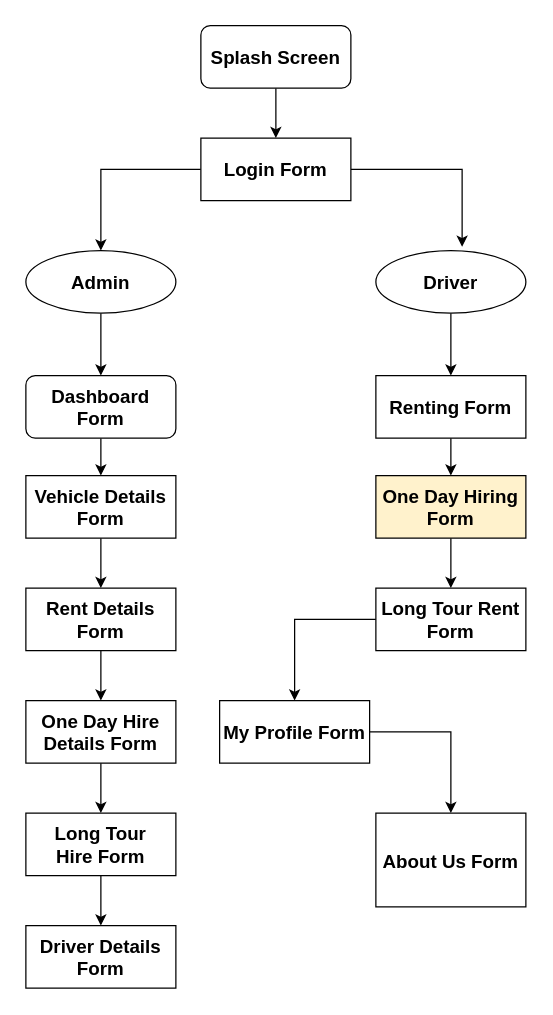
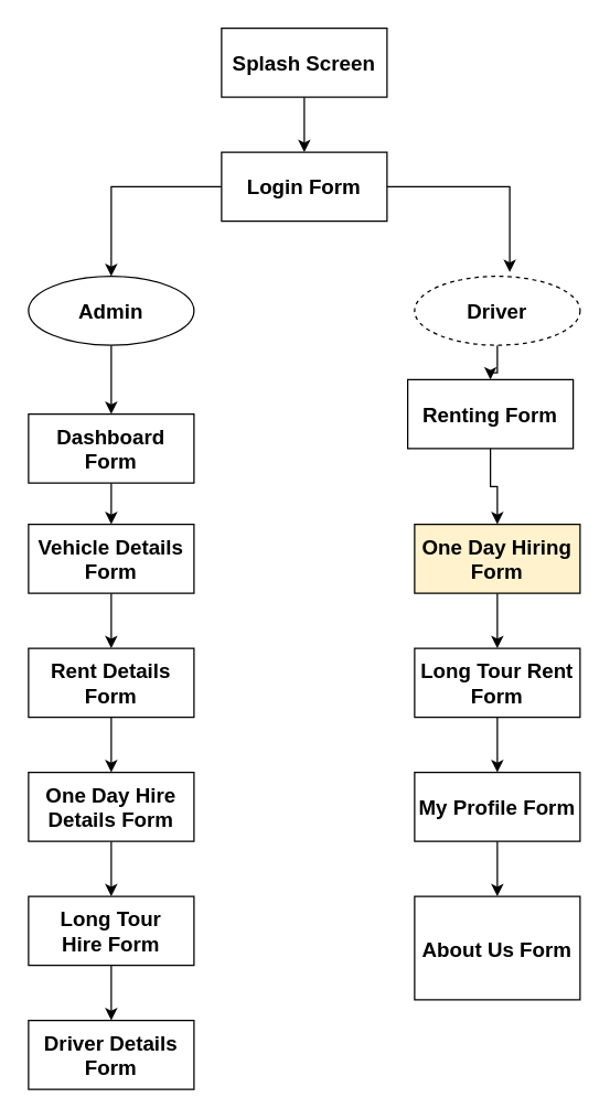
  <mxCell id="0" />
  <mxCell id="1" parent="0" />
  <mxCell id="2" style="edgeStyle=orthogonalEdgeStyle;rounded=0;orthogonalLoop=1;jettySize=auto;html=1;entryX=0.5;entryY=0;entryDx=0;entryDy=0;fontSize=15;" edge="1" parent="1" source="3" target="6"><mxGeometry relative="1" as="geometry" /></mxCell>
- <mxCell id="3" value="&lt;b&gt;&lt;font style=&quot;font-size: 15px&quot;&gt;Splash Screen&lt;/font&gt;&lt;/b&gt;" style="whiteSpace=wrap;html=1;rounded=1;" vertex="1" parent="1"><mxGeometry x="160" y="20" width="120" height="50" as="geometry" /></mxCell>
+ <mxCell id="3" value="&lt;b&gt;&lt;font style=&quot;font-size: 15px&quot;&gt;Splash Screen&lt;/font&gt;&lt;/b&gt;" style="rounded=0;whiteSpace=wrap;html=1;" vertex="1" parent="1"><mxGeometry x="160" y="20" width="120" height="50" as="geometry" /></mxCell>
  <mxCell id="4" style="edgeStyle=orthogonalEdgeStyle;rounded=0;orthogonalLoop=1;jettySize=auto;html=1;fontSize=15;" edge="1" parent="1" source="6" target="8"><mxGeometry relative="1" as="geometry" /></mxCell>
  <mxCell id="5" style="edgeStyle=orthogonalEdgeStyle;rounded=0;orthogonalLoop=1;jettySize=auto;html=1;entryX=0.575;entryY=-0.06;entryDx=0;entryDy=0;entryPerimeter=0;fontSize=15;" edge="1" parent="1" source="6" target="10"><mxGeometry relative="1" as="geometry" /></mxCell>
  <mxCell id="6" value="&lt;b&gt;&lt;font style=&quot;font-size: 15px&quot;&gt;Login Form&lt;/font&gt;&lt;/b&gt;" style="rounded=0;whiteSpace=wrap;html=1;" vertex="1" parent="1"><mxGeometry x="160" y="110" width="120" height="50" as="geometry" /></mxCell>
  <mxCell id="7" style="edgeStyle=orthogonalEdgeStyle;rounded=0;orthogonalLoop=1;jettySize=auto;html=1;entryX=0.5;entryY=0;entryDx=0;entryDy=0;fontSize=15;" edge="1" parent="1" source="8" target="12"><mxGeometry relative="1" as="geometry" /></mxCell>
  <mxCell id="8" value="&lt;b&gt;Admin&lt;/b&gt;" style="ellipse;whiteSpace=wrap;html=1;fontSize=15;" vertex="1" parent="1"><mxGeometry x="20" y="200" width="120" height="50" as="geometry" /></mxCell>
  <mxCell id="9" style="edgeStyle=orthogonalEdgeStyle;rounded=0;orthogonalLoop=1;jettySize=auto;html=1;entryX=0.5;entryY=0;entryDx=0;entryDy=0;fontSize=15;" edge="1" parent="1" source="10" target="23"><mxGeometry relative="1" as="geometry" /></mxCell>
- <mxCell id="10" value="&lt;b&gt;Driver&lt;/b&gt;" style="ellipse;whiteSpace=wrap;html=1;fontSize=15;" vertex="1" parent="1"><mxGeometry x="300" y="200" width="120" height="50" as="geometry" /></mxCell>
+ <mxCell id="10" value="&lt;b&gt;Driver&lt;/b&gt;" style="ellipse;whiteSpace=wrap;html=1;fontSize=15;dashed=1;" vertex="1" parent="1"><mxGeometry x="300" y="200" width="120" height="50" as="geometry" /></mxCell>
  <mxCell id="11" style="edgeStyle=orthogonalEdgeStyle;rounded=0;orthogonalLoop=1;jettySize=auto;html=1;entryX=0.5;entryY=0;entryDx=0;entryDy=0;fontSize=15;" edge="1" parent="1" source="12" target="14"><mxGeometry relative="1" as="geometry" /></mxCell>
- <mxCell id="12" value="&lt;b&gt;&lt;font style=&quot;font-size: 15px&quot;&gt;Dashboard Form&lt;/font&gt;&lt;/b&gt;" style="whiteSpace=wrap;html=1;rounded=1;" vertex="1" parent="1"><mxGeometry x="20" y="300" width="120" height="50" as="geometry" /></mxCell>
+ <mxCell id="12" value="&lt;b&gt;&lt;font style=&quot;font-size: 15px&quot;&gt;Dashboard Form&lt;/font&gt;&lt;/b&gt;" style="rounded=0;whiteSpace=wrap;html=1;" vertex="1" parent="1"><mxGeometry x="20" y="300" width="120" height="50" as="geometry" /></mxCell>
  <mxCell id="13" style="edgeStyle=orthogonalEdgeStyle;rounded=0;orthogonalLoop=1;jettySize=auto;html=1;entryX=0.5;entryY=0;entryDx=0;entryDy=0;fontSize=15;" edge="1" parent="1" source="14" target="16"><mxGeometry relative="1" as="geometry" /></mxCell>
  <mxCell id="14" value="&lt;b&gt;&lt;font style=&quot;font-size: 15px&quot;&gt;Vehicle Details Form&lt;/font&gt;&lt;/b&gt;" style="rounded=0;whiteSpace=wrap;html=1;" vertex="1" parent="1"><mxGeometry x="20" y="380" width="120" height="50" as="geometry" /></mxCell>
  <mxCell id="15" style="edgeStyle=orthogonalEdgeStyle;rounded=0;orthogonalLoop=1;jettySize=auto;html=1;entryX=0.5;entryY=0;entryDx=0;entryDy=0;fontSize=15;" edge="1" parent="1" source="16" target="18"><mxGeometry relative="1" as="geometry" /></mxCell>
  <mxCell id="16" value="&lt;b&gt;&lt;font style=&quot;font-size: 15px&quot;&gt;Rent Details Form&lt;/font&gt;&lt;/b&gt;" style="rounded=0;whiteSpace=wrap;html=1;" vertex="1" parent="1"><mxGeometry x="20" y="470" width="120" height="50" as="geometry" /></mxCell>
  <mxCell id="17" style="edgeStyle=orthogonalEdgeStyle;rounded=0;orthogonalLoop=1;jettySize=auto;html=1;entryX=0.5;entryY=0;entryDx=0;entryDy=0;fontSize=15;" edge="1" parent="1" source="18" target="20"><mxGeometry relative="1" as="geometry" /></mxCell>
  <mxCell id="18" value="&lt;b&gt;&lt;font style=&quot;font-size: 15px&quot;&gt;One Day Hire Details Form&lt;/font&gt;&lt;/b&gt;" style="rounded=0;whiteSpace=wrap;html=1;" vertex="1" parent="1"><mxGeometry x="20" y="560" width="120" height="50" as="geometry" /></mxCell>
  <mxCell id="19" style="edgeStyle=orthogonalEdgeStyle;rounded=0;orthogonalLoop=1;jettySize=auto;html=1;entryX=0.5;entryY=0;entryDx=0;entryDy=0;fontSize=15;" edge="1" parent="1" source="20" target="21"><mxGeometry relative="1" as="geometry" /></mxCell>
  <mxCell id="20" value="&lt;b&gt;&lt;font style=&quot;font-size: 15px&quot;&gt;Long Tour Hire&lt;/font&gt;&lt;/b&gt;&lt;b&gt;&lt;font style=&quot;font-size: 15px&quot;&gt;&amp;nbsp;Form&lt;/font&gt;&lt;/b&gt;" style="rounded=0;whiteSpace=wrap;html=1;" vertex="1" parent="1"><mxGeometry x="20" y="650" width="120" height="50" as="geometry" /></mxCell>
  <mxCell id="21" value="&lt;b&gt;&lt;font style=&quot;font-size: 15px&quot;&gt;Driver Details Form&lt;/font&gt;&lt;/b&gt;" style="rounded=0;whiteSpace=wrap;html=1;" vertex="1" parent="1"><mxGeometry x="20" y="740" width="120" height="50" as="geometry" /></mxCell>
  <mxCell id="22" style="edgeStyle=orthogonalEdgeStyle;rounded=0;orthogonalLoop=1;jettySize=auto;html=1;entryX=0.5;entryY=0;entryDx=0;entryDy=0;fontSize=15;" edge="1" parent="1" source="23" target="25"><mxGeometry relative="1" as="geometry" /></mxCell>
- <mxCell id="23" value="&lt;b&gt;&lt;font style=&quot;font-size: 15px&quot;&gt;Renting Form&lt;/font&gt;&lt;/b&gt;" style="rounded=0;whiteSpace=wrap;html=1;" vertex="1" parent="1"><mxGeometry x="300" y="300" width="120" height="50" as="geometry" /></mxCell>
+ <mxCell id="23" value="&lt;b&gt;&lt;font style=&quot;font-size: 15px&quot;&gt;Renting Form&lt;/font&gt;&lt;/b&gt;" style="rounded=0;whiteSpace=wrap;html=1;" vertex="1" parent="1"><mxGeometry x="295" y="275" width="120" height="50" as="geometry" /></mxCell>
  <mxCell id="24" style="edgeStyle=orthogonalEdgeStyle;rounded=0;orthogonalLoop=1;jettySize=auto;html=1;entryX=0.5;entryY=0;entryDx=0;entryDy=0;fontSize=15;" edge="1" parent="1" source="25" target="27"><mxGeometry relative="1" as="geometry" /></mxCell>
  <mxCell id="25" value="&lt;b&gt;&lt;font style=&quot;font-size: 15px&quot;&gt;One Day Hiring Form&lt;/font&gt;&lt;/b&gt;" style="rounded=0;whiteSpace=wrap;html=1;fillColor=#fff2cc;" vertex="1" parent="1"><mxGeometry x="300" y="380" width="120" height="50" as="geometry" /></mxCell>
  <mxCell id="26" style="edgeStyle=orthogonalEdgeStyle;rounded=0;orthogonalLoop=1;jettySize=auto;html=1;entryX=0.5;entryY=0;entryDx=0;entryDy=0;fontSize=15;" edge="1" parent="1" source="27" target="29"><mxGeometry relative="1" as="geometry" /></mxCell>
  <mxCell id="27" value="&lt;b&gt;&lt;font style=&quot;font-size: 15px&quot;&gt;Long Tour Rent Form&lt;/font&gt;&lt;/b&gt;" style="rounded=0;whiteSpace=wrap;html=1;" vertex="1" parent="1"><mxGeometry x="300" y="470" width="120" height="50" as="geometry" /></mxCell>
  <mxCell id="28" style="edgeStyle=orthogonalEdgeStyle;rounded=0;orthogonalLoop=1;jettySize=auto;html=1;entryX=0.5;entryY=0;entryDx=0;entryDy=0;fontSize=15;" edge="1" parent="1" source="29" target="30"><mxGeometry relative="1" as="geometry" /></mxCell>
- <mxCell id="29" value="&lt;b&gt;&lt;font style=&quot;font-size: 15px&quot;&gt;My Profile Form&lt;/font&gt;&lt;/b&gt;" style="rounded=0;whiteSpace=wrap;html=1;" vertex="1" parent="1"><mxGeometry x="175" y="560" width="120" height="50" as="geometry" /></mxCell>
+ <mxCell id="29" value="&lt;b&gt;&lt;font style=&quot;font-size: 15px&quot;&gt;My Profile Form&lt;/font&gt;&lt;/b&gt;" style="rounded=0;whiteSpace=wrap;html=1;" vertex="1" parent="1"><mxGeometry x="300" y="560" width="120" height="50" as="geometry" /></mxCell>
  <mxCell id="30" value="&lt;span style=&quot;font-size: 15px&quot;&gt;&lt;b&gt;About Us Form&lt;/b&gt;&lt;/span&gt;" style="rounded=0;whiteSpace=wrap;html=1;" vertex="1" parent="1"><mxGeometry x="300" y="650" width="120" height="75" as="geometry" /></mxCell>
